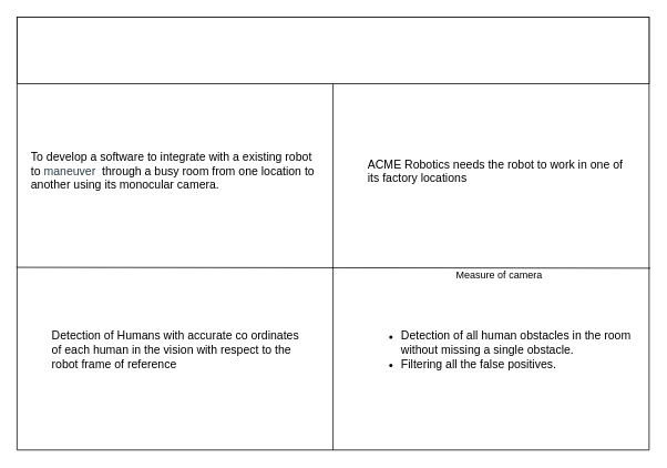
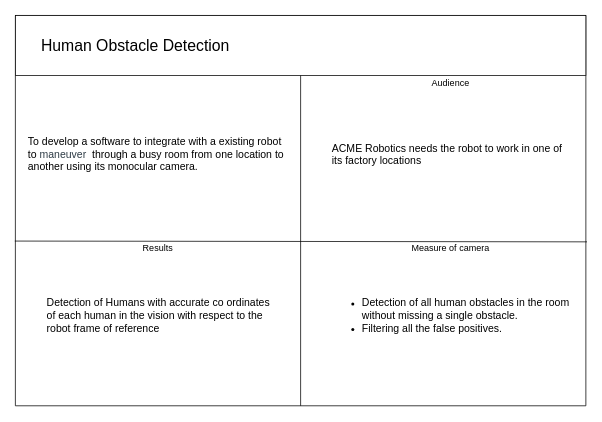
  <mxCell id="0" />
  <mxCell id="1" parent="0" />
  <mxCell id="2" value="" style="swimlane;startSize=0;" vertex="1" parent="1"><mxGeometry x="20" y="20" width="760" height="520" as="geometry" /></mxCell>
  <mxCell id="3" value="" style="rounded=0;whiteSpace=wrap;html=1;" vertex="1" parent="2"><mxGeometry width="760" height="80" as="geometry" /></mxCell>
  <mxCell id="4" value="" style="endArrow=none;html=1;entryX=0.5;entryY=1;entryDx=0;entryDy=0;exitX=0.5;exitY=1;exitDx=0;exitDy=0;" edge="1" parent="2" source="2" target="3"><mxGeometry width="50" height="50" relative="1" as="geometry"><mxPoint x="420" y="220" as="sourcePoint" /><mxPoint x="470" y="170" as="targetPoint" /></mxGeometry></mxCell>
+ <mxCell id="5" value="&lt;font style=&quot;font-size: 21px&quot;&gt;Human Obstacle Detection&lt;/font&gt;" style="text;html=1;strokeColor=none;fillColor=none;align=center;verticalAlign=middle;whiteSpace=wrap;rounded=0;" vertex="1" parent="2"><mxGeometry x="30" y="30" width="260" height="20" as="geometry" /></mxCell>
+ <mxCell id="6" value="Audience" style="text;html=1;strokeColor=none;fillColor=none;align=center;verticalAlign=middle;whiteSpace=wrap;rounded=0;" vertex="1" parent="2"><mxGeometry x="560" y="80" width="40" height="20" as="geometry" /></mxCell>
+ <mxCell id="7" value="Results" style="text;html=1;strokeColor=none;fillColor=none;align=center;verticalAlign=middle;whiteSpace=wrap;rounded=0;" vertex="1" parent="2"><mxGeometry x="170" y="300" width="40" height="20" as="geometry" /></mxCell>
  <mxCell id="8" value="Measure of camera" style="text;html=1;strokeColor=none;fillColor=none;align=center;verticalAlign=middle;whiteSpace=wrap;rounded=0;" vertex="1" parent="2"><mxGeometry x="520" y="300" width="120" height="20" as="geometry" /></mxCell>
  <mxCell id="9" value="&lt;font style=&quot;font-size: 14px&quot;&gt;To develop a software to integrate with a existing robot to&amp;nbsp;&lt;span id=&quot;docs-internal-guid-76a5afda-7fff-0f58-9ed3-0a8b5872b880&quot;&gt;&lt;span style=&quot;color: rgb(45 , 59 , 69) ; background-color: transparent ; vertical-align: baseline&quot;&gt;maneuver &lt;/span&gt;&lt;/span&gt;&amp;nbsp;through a busy room from one location to another using its monocular camera.&lt;/font&gt;" style="text;html=1;strokeColor=none;fillColor=none;align=left;verticalAlign=middle;whiteSpace=wrap;rounded=0;" vertex="1" parent="2"><mxGeometry x="15" y="150" width="350" height="70" as="geometry" /></mxCell>
  <mxCell id="10" value="&lt;font style=&quot;font-size: 14px&quot;&gt;ACME Robotics needs the robot to work in one of its factory locations&lt;/font&gt;" style="text;html=1;strokeColor=none;fillColor=none;align=left;verticalAlign=middle;whiteSpace=wrap;rounded=0;" vertex="1" parent="2"><mxGeometry x="420" y="155" width="320" height="60" as="geometry" /></mxCell>
  <mxCell id="11" value="&lt;ul&gt;&lt;li&gt;&lt;font style=&quot;font-size: 14px&quot;&gt;Detection of all human obstacles in the room without missing a single obstacle.&lt;/font&gt;&lt;/li&gt;&lt;li&gt;&lt;font style=&quot;font-size: 14px&quot;&gt;Filtering all the false positives.&lt;/font&gt;&lt;/li&gt;&lt;/ul&gt;" style="text;html=1;strokeColor=none;fillColor=none;align=left;verticalAlign=middle;whiteSpace=wrap;rounded=0;" vertex="1" parent="2"><mxGeometry x="420" y="360" width="320" height="80" as="geometry" /></mxCell>
  <mxCell id="12" value="&lt;font style=&quot;font-size: 14px&quot;&gt;Detection of Humans with accurate co ordinates of each human in the vision with respect to the robot frame of reference&lt;/font&gt;" style="text;html=1;strokeColor=none;fillColor=none;align=left;verticalAlign=middle;whiteSpace=wrap;rounded=0;" vertex="1" parent="2"><mxGeometry x="40" y="365" width="300" height="70" as="geometry" /></mxCell>
  <mxCell id="13" value="" style="endArrow=none;html=1;exitX=-0.001;exitY=0.578;exitDx=0;exitDy=0;exitPerimeter=0;entryX=1.002;entryY=0.58;entryDx=0;entryDy=0;entryPerimeter=0;" edge="1" parent="1" source="2" target="2"><mxGeometry width="50" height="50" relative="1" as="geometry"><mxPoint x="440" y="350" as="sourcePoint" /><mxPoint x="490" y="300" as="targetPoint" /></mxGeometry></mxCell>
